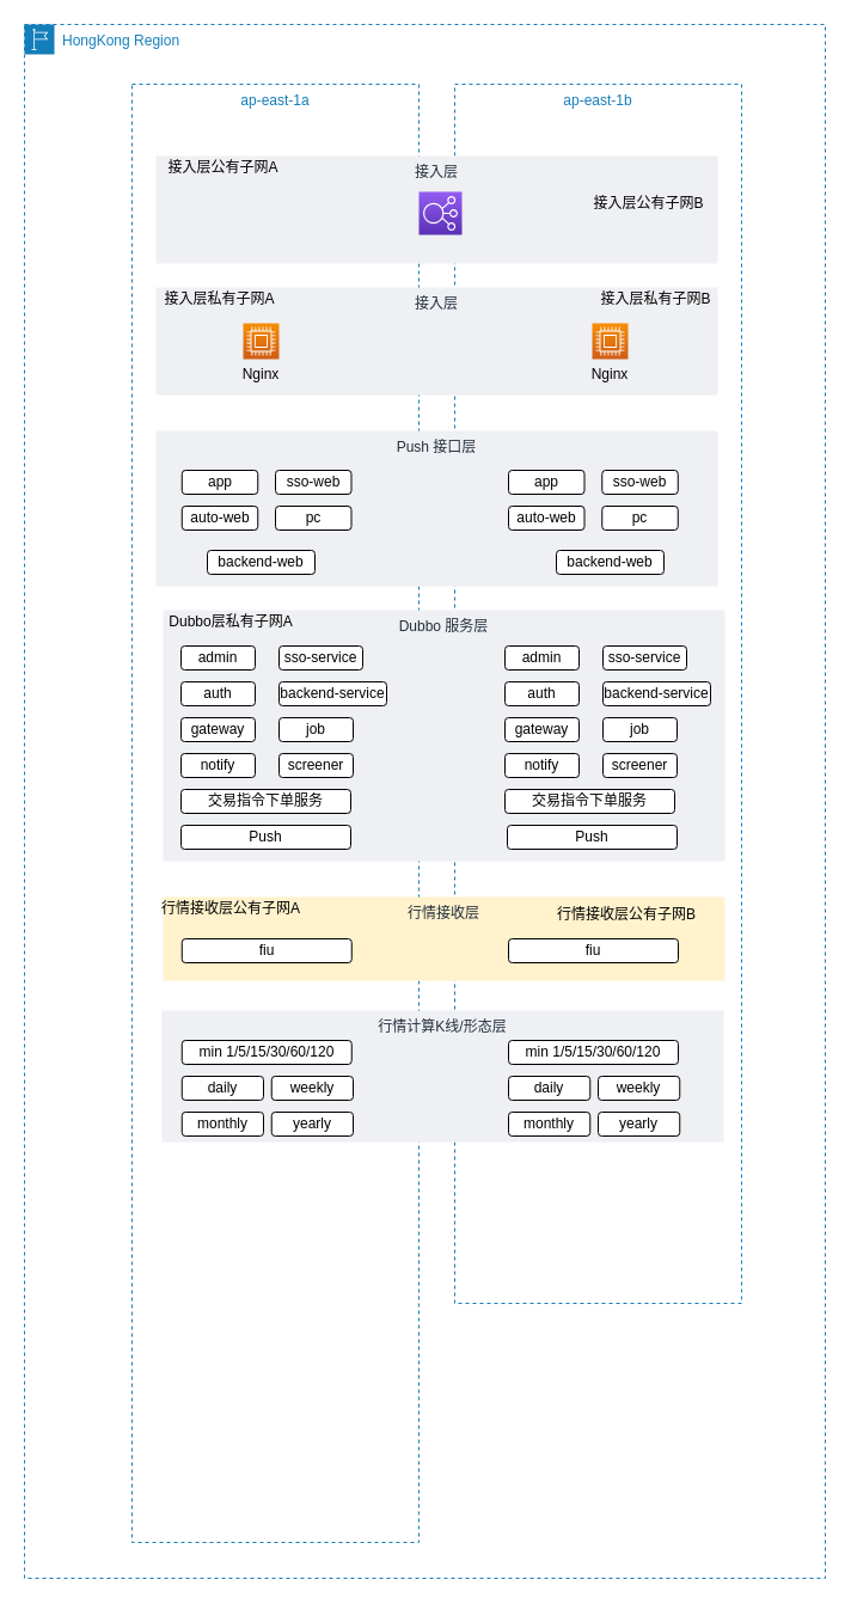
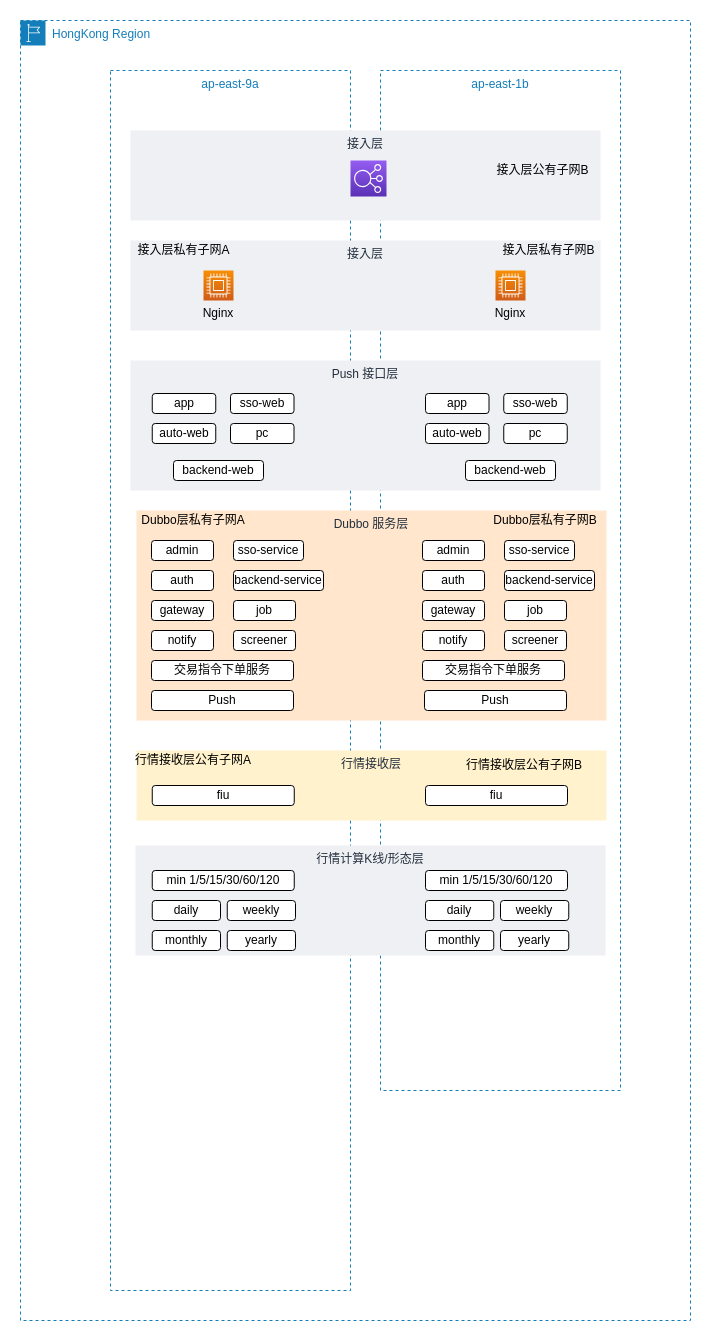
  <mxCell id="0" />
  <mxCell id="1" parent="0" />
  <mxCell id="2" value="HongKong Region" style="points=[[0,0],[0.25,0],[0.5,0],[0.75,0],[1,0],[1,0.25],[1,0.5],[1,0.75],[1,1],[0.75,1],[0.5,1],[0.25,1],[0,1],[0,0.75],[0,0.5],[0,0.25]];outlineConnect=0;gradientColor=none;html=1;whiteSpace=wrap;fontSize=12;fontStyle=0;shape=mxgraph.aws4.group;grIcon=mxgraph.aws4.group_region;strokeColor=#147EBA;fillColor=none;verticalAlign=top;align=left;spacingLeft=30;fontColor=#147EBA;dashed=1;" vertex="1" parent="1"><mxGeometry x="20" y="20" width="670" height="1300" as="geometry" /></mxCell>
  <mxCell id="3" value="" style="outlineConnect=0;fontColor=#232F3E;gradientColor=none;fillColor=#5A30B5;strokeColor=none;dashed=0;verticalLabelPosition=bottom;verticalAlign=top;align=center;html=1;fontSize=12;fontStyle=0;aspect=fixed;pointerEvents=1;shape=mxgraph.aws4.network_load_balancer;" vertex="1" parent="1"><mxGeometry x="340" y="160" width="50" height="50" as="geometry" /></mxCell>
- <mxCell id="4" value="ap-east-1a" style="fillColor=none;strokeColor=#147EBA;dashed=1;verticalAlign=top;fontStyle=0;fontColor=#147EBA;" vertex="1" parent="1"><mxGeometry x="110" y="70" width="240" height="1220" as="geometry" /></mxCell>
+ <mxCell id="4" value="ap-east-9a" style="fillColor=none;strokeColor=#147EBA;dashed=1;verticalAlign=top;fontStyle=0;fontColor=#147EBA;" vertex="1" parent="1"><mxGeometry x="110" y="70" width="240" height="1220" as="geometry" /></mxCell>
  <mxCell id="5" value="ap-east-1b" style="fillColor=none;strokeColor=#147EBA;dashed=1;verticalAlign=top;fontStyle=0;fontColor=#147EBA;" vertex="1" parent="1"><mxGeometry x="380" y="70" width="240" height="1020" as="geometry" /></mxCell>
  <mxCell id="6" value="接入层" style="fillColor=#EFF0F3;strokeColor=none;dashed=0;verticalAlign=top;fontStyle=0;fontColor=#232F3D;" vertex="1" parent="1"><mxGeometry x="130" y="240" width="470" height="90" as="geometry" /></mxCell>
  <mxCell id="7" value="" style="points=[[0,0,0],[0.25,0,0],[0.5,0,0],[0.75,0,0],[1,0,0],[0,1,0],[0.25,1,0],[0.5,1,0],[0.75,1,0],[1,1,0],[0,0.25,0],[0,0.5,0],[0,0.75,0],[1,0.25,0],[1,0.5,0],[1,0.75,0]];outlineConnect=0;fontColor=#232F3E;gradientColor=#F78E04;gradientDirection=north;fillColor=#D05C17;strokeColor=#ffffff;dashed=0;verticalLabelPosition=bottom;verticalAlign=top;align=center;html=1;fontSize=12;fontStyle=0;aspect=fixed;shape=mxgraph.aws4.resourceIcon;resIcon=mxgraph.aws4.compute;" vertex="1" parent="1"><mxGeometry x="203" y="270" width="30" height="30" as="geometry" /></mxCell>
  <mxCell id="8" value="Nginx" style="text;html=1;strokeColor=none;fillColor=none;align=center;verticalAlign=middle;whiteSpace=wrap;rounded=0;" vertex="1" parent="1"><mxGeometry x="198" y="303" width="40" height="20" as="geometry" /></mxCell>
  <mxCell id="9" value="" style="points=[[0,0,0],[0.25,0,0],[0.5,0,0],[0.75,0,0],[1,0,0],[0,1,0],[0.25,1,0],[0.5,1,0],[0.75,1,0],[1,1,0],[0,0.25,0],[0,0.5,0],[0,0.75,0],[1,0.25,0],[1,0.5,0],[1,0.75,0]];outlineConnect=0;fontColor=#232F3E;gradientColor=#F78E04;gradientDirection=north;fillColor=#D05C17;strokeColor=#ffffff;dashed=0;verticalLabelPosition=bottom;verticalAlign=top;align=center;html=1;fontSize=12;fontStyle=0;aspect=fixed;shape=mxgraph.aws4.resourceIcon;resIcon=mxgraph.aws4.compute;" vertex="1" parent="1"><mxGeometry x="495" y="270" width="30" height="30" as="geometry" /></mxCell>
  <mxCell id="10" value="Nginx" style="text;html=1;strokeColor=none;fillColor=none;align=center;verticalAlign=middle;whiteSpace=wrap;rounded=0;" vertex="1" parent="1"><mxGeometry x="490" y="303" width="40" height="20" as="geometry" /></mxCell>
  <mxCell id="11" value="接入层" style="fillColor=#EFF0F3;strokeColor=none;dashed=0;verticalAlign=top;fontStyle=0;fontColor=#232F3D;" vertex="1" parent="1"><mxGeometry x="130" y="130" width="470" height="90" as="geometry" /></mxCell>
  <mxCell id="12" value="" style="points=[[0,0,0],[0.25,0,0],[0.5,0,0],[0.75,0,0],[1,0,0],[0,1,0],[0.25,1,0],[0.5,1,0],[0.75,1,0],[1,1,0],[0,0.25,0],[0,0.5,0],[0,0.75,0],[1,0.25,0],[1,0.5,0],[1,0.75,0]];outlineConnect=0;fontColor=#232F3E;gradientColor=#945DF2;gradientDirection=north;fillColor=#5A30B5;strokeColor=#ffffff;dashed=0;verticalLabelPosition=bottom;verticalAlign=top;align=center;html=1;fontSize=12;fontStyle=0;aspect=fixed;shape=mxgraph.aws4.resourceIcon;resIcon=mxgraph.aws4.elastic_load_balancing;" vertex="1" parent="1"><mxGeometry x="350" y="160" width="36" height="36" as="geometry" /></mxCell>
- <mxCell id="13" value="接入层公有子网A" style="text;html=1;strokeColor=none;fillColor=none;align=center;verticalAlign=middle;whiteSpace=wrap;rounded=0;" vertex="1" parent="1"><mxGeometry x="133" y="130" width="107" height="20" as="geometry" /></mxCell>
  <mxCell id="14" value="接入层公有子网B" style="text;html=1;strokeColor=none;fillColor=none;align=center;verticalAlign=middle;whiteSpace=wrap;rounded=0;" vertex="1" parent="1"><mxGeometry x="495" y="160" width="95" height="20" as="geometry" /></mxCell>
  <mxCell id="15" value="接入层私有子网A" style="text;html=1;strokeColor=none;fillColor=none;align=center;verticalAlign=middle;whiteSpace=wrap;rounded=0;" vertex="1" parent="1"><mxGeometry x="130" y="240" width="107" height="20" as="geometry" /></mxCell>
  <mxCell id="16" value="接入层私有子网B" style="text;html=1;strokeColor=none;fillColor=none;align=center;verticalAlign=middle;whiteSpace=wrap;rounded=0;" vertex="1" parent="1"><mxGeometry x="495" y="240" width="107" height="20" as="geometry" /></mxCell>
  <mxCell id="17" value="Push 接口层" style="fillColor=#EFF0F3;strokeColor=none;dashed=0;verticalAlign=top;fontStyle=0;fontColor=#232F3D;" vertex="1" parent="1"><mxGeometry x="130" y="360" width="470" height="130" as="geometry" /></mxCell>
- <mxCell id="18" value="Dubbo 服务层" style="fillColor=#EFF0F3;strokeColor=none;dashed=0;verticalAlign=top;fontStyle=0;fontColor=#232F3D;" vertex="1" parent="1"><mxGeometry x="136" y="510" width="470" height="210" as="geometry" /></mxCell>
+ <mxCell id="18" value="Dubbo 服务层" style="fillColor=#ffe6cc;strokeColor=none;dashed=0;verticalAlign=top;fontStyle=0;fontColor=#232F3D;" vertex="1" parent="1"><mxGeometry x="136" y="510" width="470" height="210" as="geometry" /></mxCell>
  <mxCell id="19" value="行情计算K线/形态层" style="fillColor=#EFF0F3;strokeColor=none;dashed=0;verticalAlign=top;fontStyle=0;fontColor=#232F3D;" vertex="1" parent="1"><mxGeometry x="135" y="845" width="470" height="110" as="geometry" /></mxCell>
  <mxCell id="20" value="app" style="rounded=1;whiteSpace=wrap;html=1;" vertex="1" parent="1"><mxGeometry x="151.75" y="393" width="63.5" height="20" as="geometry" /></mxCell>
  <mxCell id="21" value="sso-web" style="rounded=1;whiteSpace=wrap;html=1;" vertex="1" parent="1"><mxGeometry x="230" y="393" width="63.5" height="20" as="geometry" /></mxCell>
  <mxCell id="22" value="auto-web" style="rounded=1;whiteSpace=wrap;html=1;" vertex="1" parent="1"><mxGeometry x="151.75" y="423" width="63.5" height="20" as="geometry" /></mxCell>
  <mxCell id="23" value="pc" style="rounded=1;whiteSpace=wrap;html=1;" vertex="1" parent="1"><mxGeometry x="230" y="423" width="63.5" height="20" as="geometry" /></mxCell>
  <mxCell id="24" value="backend-web" style="rounded=1;whiteSpace=wrap;html=1;" vertex="1" parent="1"><mxGeometry x="173" y="460" width="90" height="20" as="geometry" /></mxCell>
  <mxCell id="25" value="app" style="rounded=1;whiteSpace=wrap;html=1;" vertex="1" parent="1"><mxGeometry x="425" y="393" width="63.5" height="20" as="geometry" /></mxCell>
  <mxCell id="26" value="sso-web" style="rounded=1;whiteSpace=wrap;html=1;" vertex="1" parent="1"><mxGeometry x="503.25" y="393" width="63.5" height="20" as="geometry" /></mxCell>
  <mxCell id="27" value="auto-web" style="rounded=1;whiteSpace=wrap;html=1;" vertex="1" parent="1"><mxGeometry x="425" y="423" width="63.5" height="20" as="geometry" /></mxCell>
  <mxCell id="28" value="pc" style="rounded=1;whiteSpace=wrap;html=1;" vertex="1" parent="1"><mxGeometry x="503.25" y="423" width="63.5" height="20" as="geometry" /></mxCell>
  <mxCell id="29" value="backend-web" style="rounded=1;whiteSpace=wrap;html=1;" vertex="1" parent="1"><mxGeometry x="465" y="460" width="90" height="20" as="geometry" /></mxCell>
  <mxCell id="30" value="admin" style="rounded=1;whiteSpace=wrap;html=1;" vertex="1" parent="1"><mxGeometry x="151" y="540" width="62" height="20" as="geometry" /></mxCell>
  <mxCell id="31" value="sso-service" style="rounded=1;whiteSpace=wrap;html=1;" vertex="1" parent="1"><mxGeometry x="233" y="540" width="70" height="20" as="geometry" /></mxCell>
  <mxCell id="32" value="auth" style="rounded=1;whiteSpace=wrap;html=1;" vertex="1" parent="1"><mxGeometry x="151" y="570" width="62" height="20" as="geometry" /></mxCell>
  <mxCell id="33" value="backend-service" style="rounded=1;whiteSpace=wrap;html=1;" vertex="1" parent="1"><mxGeometry x="233" y="570" width="90" height="20" as="geometry" /></mxCell>
  <mxCell id="34" value="gateway" style="rounded=1;whiteSpace=wrap;html=1;" vertex="1" parent="1"><mxGeometry x="151" y="600" width="62" height="20" as="geometry" /></mxCell>
  <mxCell id="35" value="notify" style="rounded=1;whiteSpace=wrap;html=1;" vertex="1" parent="1"><mxGeometry x="151" y="630" width="62" height="20" as="geometry" /></mxCell>
  <mxCell id="36" value="job" style="rounded=1;whiteSpace=wrap;html=1;" vertex="1" parent="1"><mxGeometry x="233" y="600" width="62" height="20" as="geometry" /></mxCell>
  <mxCell id="37" value="screener" style="rounded=1;whiteSpace=wrap;html=1;" vertex="1" parent="1"><mxGeometry x="233" y="630" width="62" height="20" as="geometry" /></mxCell>
  <mxCell id="38" value="admin" style="rounded=1;whiteSpace=wrap;html=1;" vertex="1" parent="1"><mxGeometry x="422" y="540" width="62" height="20" as="geometry" /></mxCell>
  <mxCell id="39" value="sso-service" style="rounded=1;whiteSpace=wrap;html=1;" vertex="1" parent="1"><mxGeometry x="504" y="540" width="70" height="20" as="geometry" /></mxCell>
  <mxCell id="40" value="auth" style="rounded=1;whiteSpace=wrap;html=1;" vertex="1" parent="1"><mxGeometry x="422" y="570" width="62" height="20" as="geometry" /></mxCell>
  <mxCell id="41" value="backend-service" style="rounded=1;whiteSpace=wrap;html=1;" vertex="1" parent="1"><mxGeometry x="504" y="570" width="90" height="20" as="geometry" /></mxCell>
  <mxCell id="42" value="gateway" style="rounded=1;whiteSpace=wrap;html=1;" vertex="1" parent="1"><mxGeometry x="422" y="600" width="62" height="20" as="geometry" /></mxCell>
  <mxCell id="43" value="notify" style="rounded=1;whiteSpace=wrap;html=1;" vertex="1" parent="1"><mxGeometry x="422" y="630" width="62" height="20" as="geometry" /></mxCell>
  <mxCell id="44" value="job" style="rounded=1;whiteSpace=wrap;html=1;" vertex="1" parent="1"><mxGeometry x="504" y="600" width="62" height="20" as="geometry" /></mxCell>
  <mxCell id="45" value="screener" style="rounded=1;whiteSpace=wrap;html=1;" vertex="1" parent="1"><mxGeometry x="504" y="630" width="62" height="20" as="geometry" /></mxCell>
  <mxCell id="46" value="Dubbo层私有子网A" style="text;html=1;strokeColor=none;fillColor=none;align=center;verticalAlign=middle;whiteSpace=wrap;rounded=0;" vertex="1" parent="1"><mxGeometry x="133" y="510" width="120" height="20" as="geometry" /></mxCell>
+ <mxCell id="47" value="Dubbo层私有子网B" style="text;html=1;strokeColor=none;fillColor=none;align=center;verticalAlign=middle;whiteSpace=wrap;rounded=0;" vertex="1" parent="1"><mxGeometry x="485" y="510" width="120" height="20" as="geometry" /></mxCell>
  <mxCell id="48" value="交易指令下单服务" style="rounded=1;whiteSpace=wrap;html=1;" vertex="1" parent="1"><mxGeometry x="151" y="660" width="142" height="20" as="geometry" /></mxCell>
  <mxCell id="49" value="交易指令下单服务" style="rounded=1;whiteSpace=wrap;html=1;" vertex="1" parent="1"><mxGeometry x="422" y="660" width="142" height="20" as="geometry" /></mxCell>
  <mxCell id="50" value="Push" style="rounded=1;whiteSpace=wrap;html=1;" vertex="1" parent="1"><mxGeometry x="151" y="690" width="142" height="20" as="geometry" /></mxCell>
  <mxCell id="51" value="Push" style="rounded=1;whiteSpace=wrap;html=1;" vertex="1" parent="1"><mxGeometry x="424" y="690" width="142" height="20" as="geometry" /></mxCell>
  <mxCell id="52" value="行情接收层" style="fillColor=#fff2cc;strokeColor=none;dashed=0;verticalAlign=top;fontStyle=0;fontColor=#232F3D;" vertex="1" parent="1"><mxGeometry x="136" y="750" width="470" height="70" as="geometry" /></mxCell>
  <mxCell id="53" value="行情接收层公有子网A" style="text;html=1;strokeColor=none;fillColor=none;align=center;verticalAlign=middle;whiteSpace=wrap;rounded=0;" vertex="1" parent="1"><mxGeometry x="133" y="750" width="120" height="20" as="geometry" /></mxCell>
  <mxCell id="54" value="行情接收层公有子网B" style="text;html=1;strokeColor=none;fillColor=none;align=center;verticalAlign=middle;whiteSpace=wrap;rounded=0;" vertex="1" parent="1"><mxGeometry x="464" y="755" width="120" height="20" as="geometry" /></mxCell>
  <mxCell id="55" value="fiu" style="rounded=1;whiteSpace=wrap;html=1;" vertex="1" parent="1"><mxGeometry x="151.75" y="785" width="142" height="20" as="geometry" /></mxCell>
  <mxCell id="56" value="fiu" style="rounded=1;whiteSpace=wrap;html=1;" vertex="1" parent="1"><mxGeometry x="425" y="785" width="142" height="20" as="geometry" /></mxCell>
  <mxCell id="57" value="min 1/5/15/30/60/120" style="rounded=1;whiteSpace=wrap;html=1;" vertex="1" parent="1"><mxGeometry x="151.75" y="870" width="142" height="20" as="geometry" /></mxCell>
  <mxCell id="58" value="daily" style="rounded=1;whiteSpace=wrap;html=1;" vertex="1" parent="1"><mxGeometry x="151.75" y="900" width="68.25" height="20" as="geometry" /></mxCell>
  <mxCell id="59" value="weekly" style="rounded=1;whiteSpace=wrap;html=1;" vertex="1" parent="1"><mxGeometry x="226.75" y="900" width="68.25" height="20" as="geometry" /></mxCell>
  <mxCell id="60" value="monthly" style="rounded=1;whiteSpace=wrap;html=1;" vertex="1" parent="1"><mxGeometry x="151.75" y="930" width="68.25" height="20" as="geometry" /></mxCell>
  <mxCell id="61" value="yearly" style="rounded=1;whiteSpace=wrap;html=1;" vertex="1" parent="1"><mxGeometry x="226.75" y="930" width="68.25" height="20" as="geometry" /></mxCell>
  <mxCell id="62" value="min 1/5/15/30/60/120" style="rounded=1;whiteSpace=wrap;html=1;" vertex="1" parent="1"><mxGeometry x="425" y="870" width="142" height="20" as="geometry" /></mxCell>
  <mxCell id="63" value="daily" style="rounded=1;whiteSpace=wrap;html=1;" vertex="1" parent="1"><mxGeometry x="425" y="900" width="68.25" height="20" as="geometry" /></mxCell>
  <mxCell id="64" value="weekly" style="rounded=1;whiteSpace=wrap;html=1;" vertex="1" parent="1"><mxGeometry x="500" y="900" width="68.25" height="20" as="geometry" /></mxCell>
  <mxCell id="65" value="monthly" style="rounded=1;whiteSpace=wrap;html=1;" vertex="1" parent="1"><mxGeometry x="425" y="930" width="68.25" height="20" as="geometry" /></mxCell>
  <mxCell id="66" value="yearly" style="rounded=1;whiteSpace=wrap;html=1;" vertex="1" parent="1"><mxGeometry x="500" y="930" width="68.25" height="20" as="geometry" /></mxCell>
